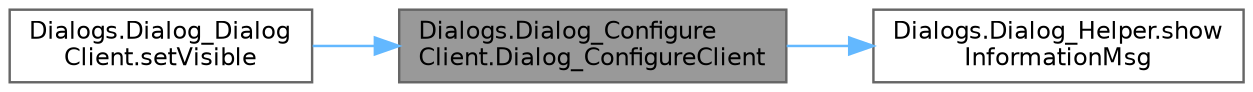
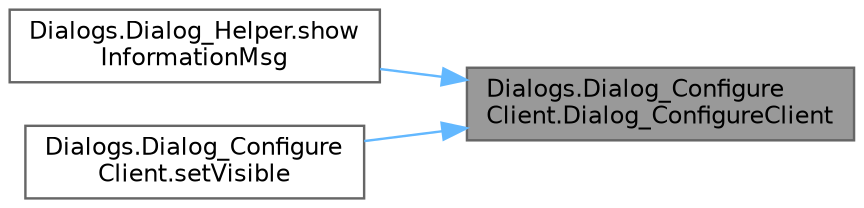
  digraph {
    rankdir=LR
    node [color=grey40 fillcolor=white fontname=Helvetica fontsize=10 shape=box style=filled]
    edge [color=steelblue1 fontname=Helvetica fontsize=10 labelfontname=Helvetica labelfontsize=10 style=solid]
    n1 [color=gray40 fillcolor=grey60 fontcolor=black height=0.2 label="Dialogs.Dialog_Configure\lClient.Dialog_ConfigureClient" width=0.4]
    n2 [height=0.2 label="Dialogs.Dialog_Helper.show\lInformationMsg" width=0.4]
-   n3 [height=0.2 label="Dialogs.Dialog_Dialog\lClient.setVisible" width=0.4]
-   n1 -> n2
+   n3 [height=0.2 label="Dialogs.Dialog_Configure\lClient.setVisible" width=0.4]
+   n2 -> n1
    n3 -> n1
  }
